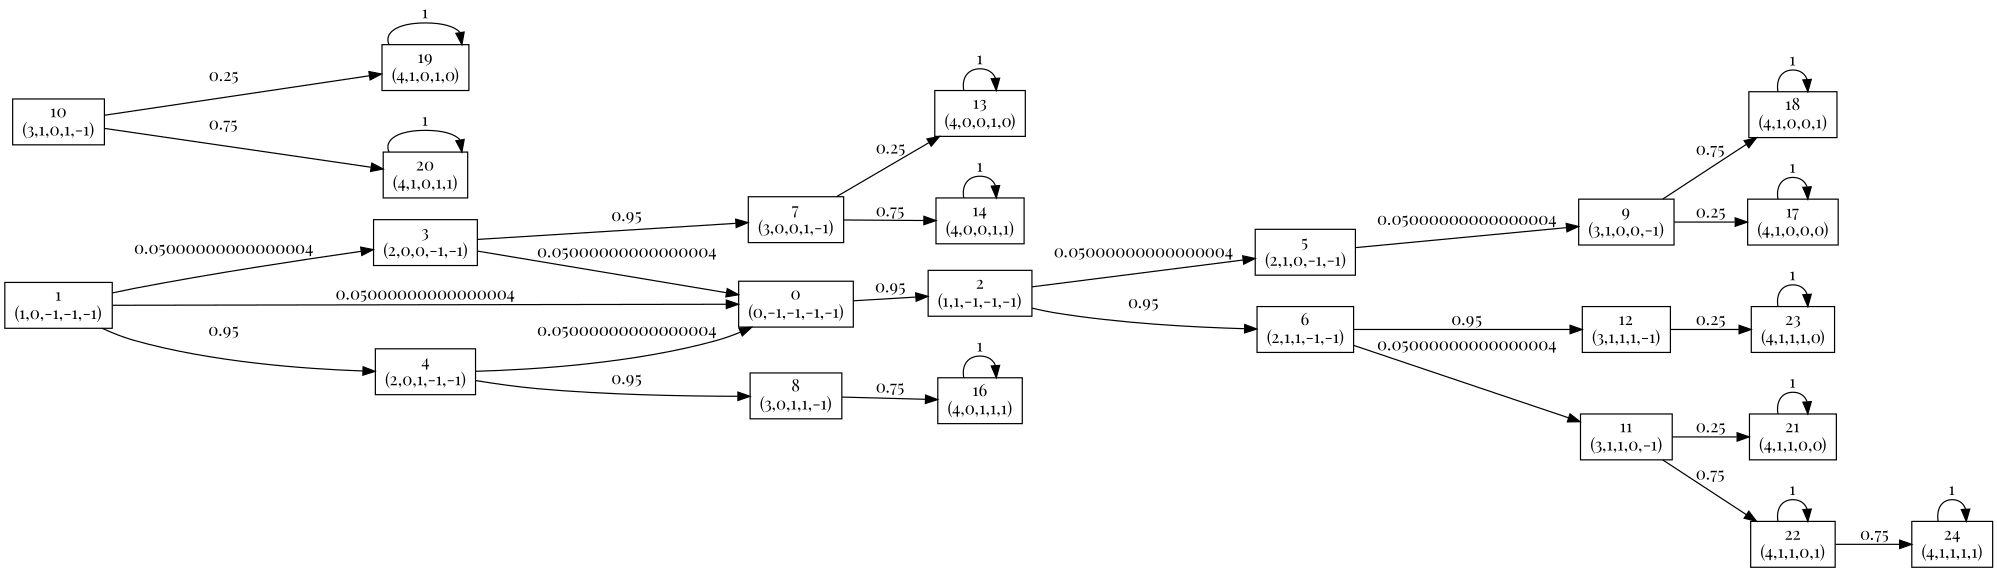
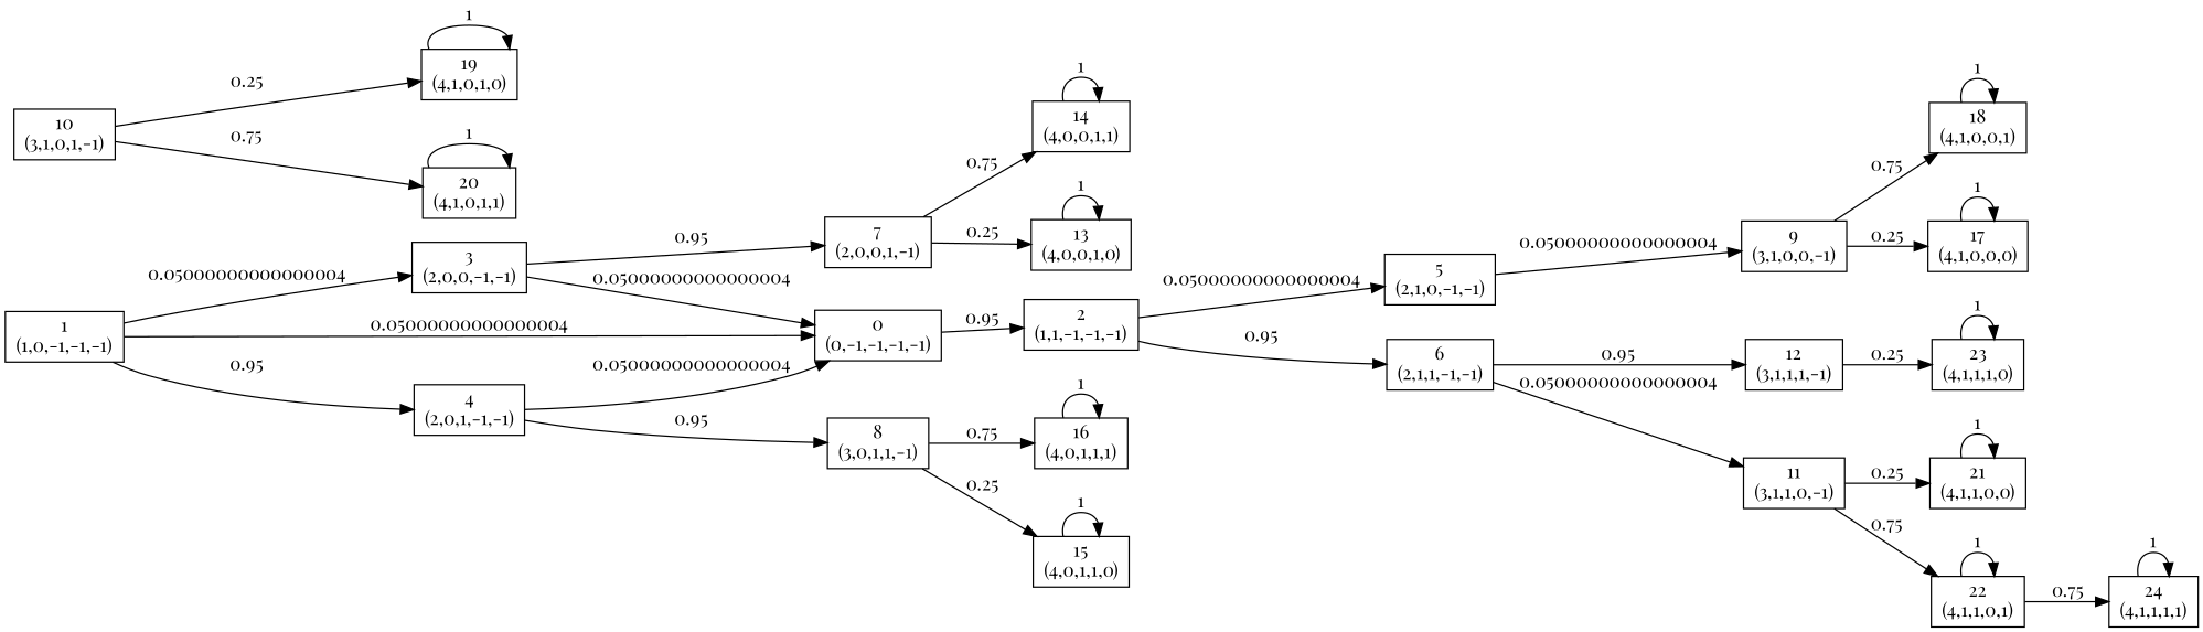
  digraph {
    fontname="Playfair Display"
    rankdir=LR
    node [fontname="Playfair Display" shape=box]
    edge [fontname="Playfair Display"]
    n1 [label="0\n(0,-1,-1,-1,-1)"]
    n2 [label="2\n(1,1,-1,-1,-1)"]
    n3 [label="1\n(1,0,-1,-1,-1)"]
    n4 [label="3\n(2,0,0,-1,-1)"]
    n5 [label="4\n(2,0,1,-1,-1)"]
    n6 [label="5\n(2,1,0,-1,-1)"]
    n7 [label="6\n(2,1,1,-1,-1)"]
-   n8 [label="7\n(3,0,0,1,-1)"]
+   n8 [label="7\n(2,0,0,1,-1)"]
    n9 [label="8\n(3,0,1,1,-1)"]
    n10 [label="9\n(3,1,0,0,-1)"]
    n11 [label="11\n(3,1,1,0,-1)"]
    n12 [label="12\n(3,1,1,1,-1)"]
    n13 [label="13\n(4,0,0,1,0)"]
    n14 [label="14\n(4,0,0,1,1)"]
+   n15 [label="15\n(4,0,1,1,0)"]
    n16 [label="16\n(4,0,1,1,1)"]
    n17 [label="17\n(4,1,0,0,0)"]
    n18 [label="18\n(4,1,0,0,1)"]
    n19 [label="10\n(3,1,0,1,-1)"]
    n20 [label="19\n(4,1,0,1,0)"]
    n21 [label="20\n(4,1,0,1,1)"]
    n22 [label="21\n(4,1,1,0,0)"]
    n23 [label="22\n(4,1,1,0,1)"]
    n24 [label="23\n(4,1,1,1,0)"]
    n25 [label="24\n(4,1,1,1,1)"]
    n1 -> n2 [label=0.95]
    n2 -> n6 [label=0.05000000000000004]
    n2 -> n7 [label=0.95]
    n3 -> n1 [label=0.05000000000000004]
    n3 -> n4 [label=0.05000000000000004]
    n3 -> n5 [label=0.95]
    n4 -> n1 [label=0.05000000000000004]
    n4 -> n8 [label=0.95]
    n5 -> n1 [label=0.05000000000000004]
    n5 -> n9 [label=0.95]
    n6 -> n10 [label=0.05000000000000004]
    n7 -> n11 [label=0.05000000000000004]
    n7 -> n12 [label=0.95]
    n8 -> n13 [label=0.25]
    n8 -> n14 [label=0.75]
+   n9 -> n15 [label=0.25]
    n9 -> n16 [label=0.75]
    n10 -> n17 [label=0.25]
    n10 -> n18 [label=0.75]
    n11 -> n22 [label=0.25]
    n11 -> n23 [label=0.75]
    n12 -> n24 [label=0.25]
    n13 -> n13 [label=1]
    n14 -> n14 [label=1]
+   n15 -> n15 [label=1]
    n16 -> n16 [label=1]
    n17 -> n17 [label=1]
    n18 -> n18 [label=1]
    n19 -> n20 [label=0.25]
    n19 -> n21 [label=0.75]
    n20 -> n20 [label=1]
    n21 -> n21 [label=1]
    n22 -> n22 [label=1]
    n23 -> n23 [label=1]
    n23 -> n25 [label=0.75]
    n24 -> n24 [label=1]
    n25 -> n25 [label=1]
  }
